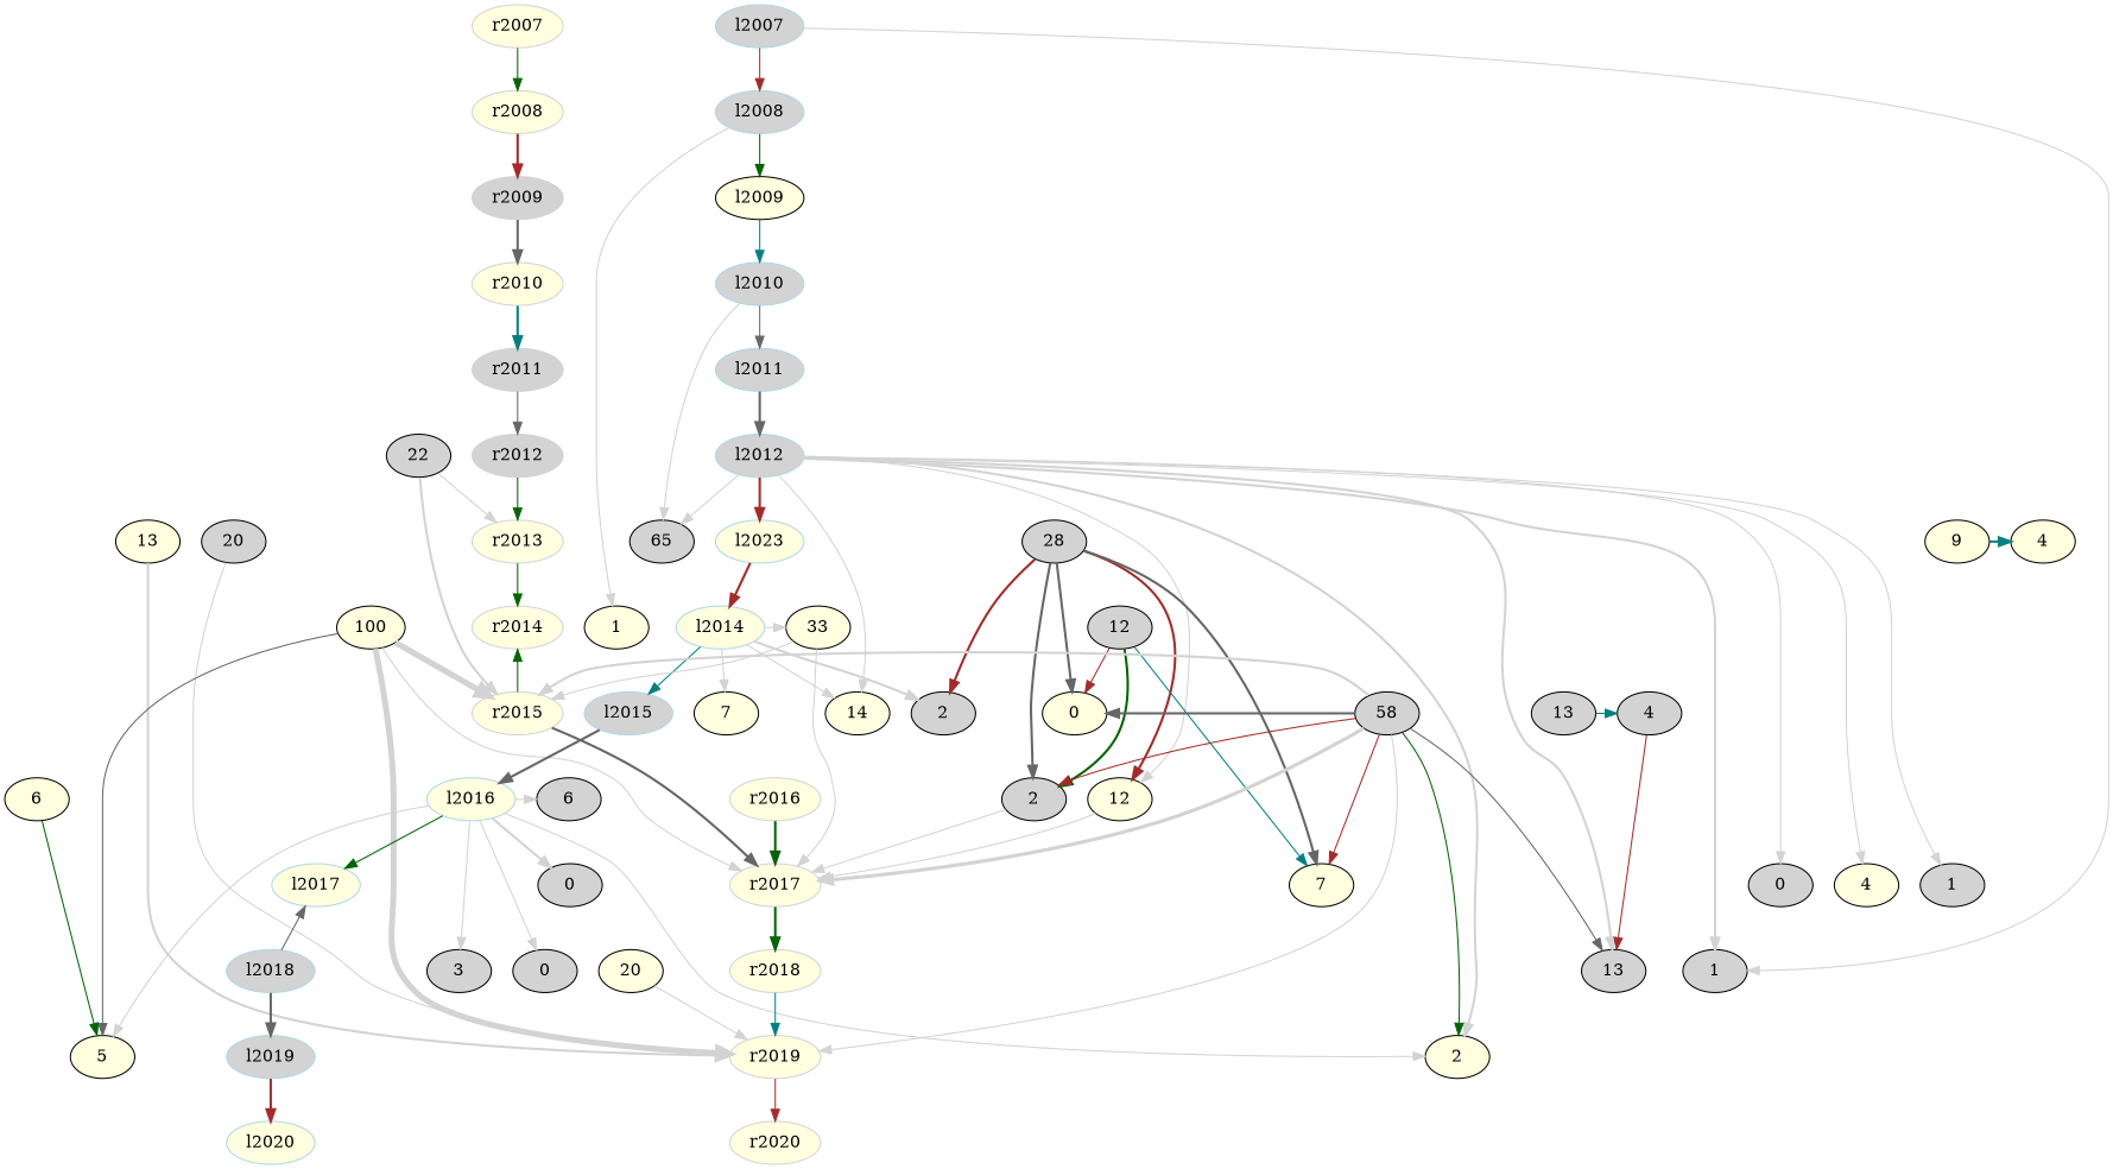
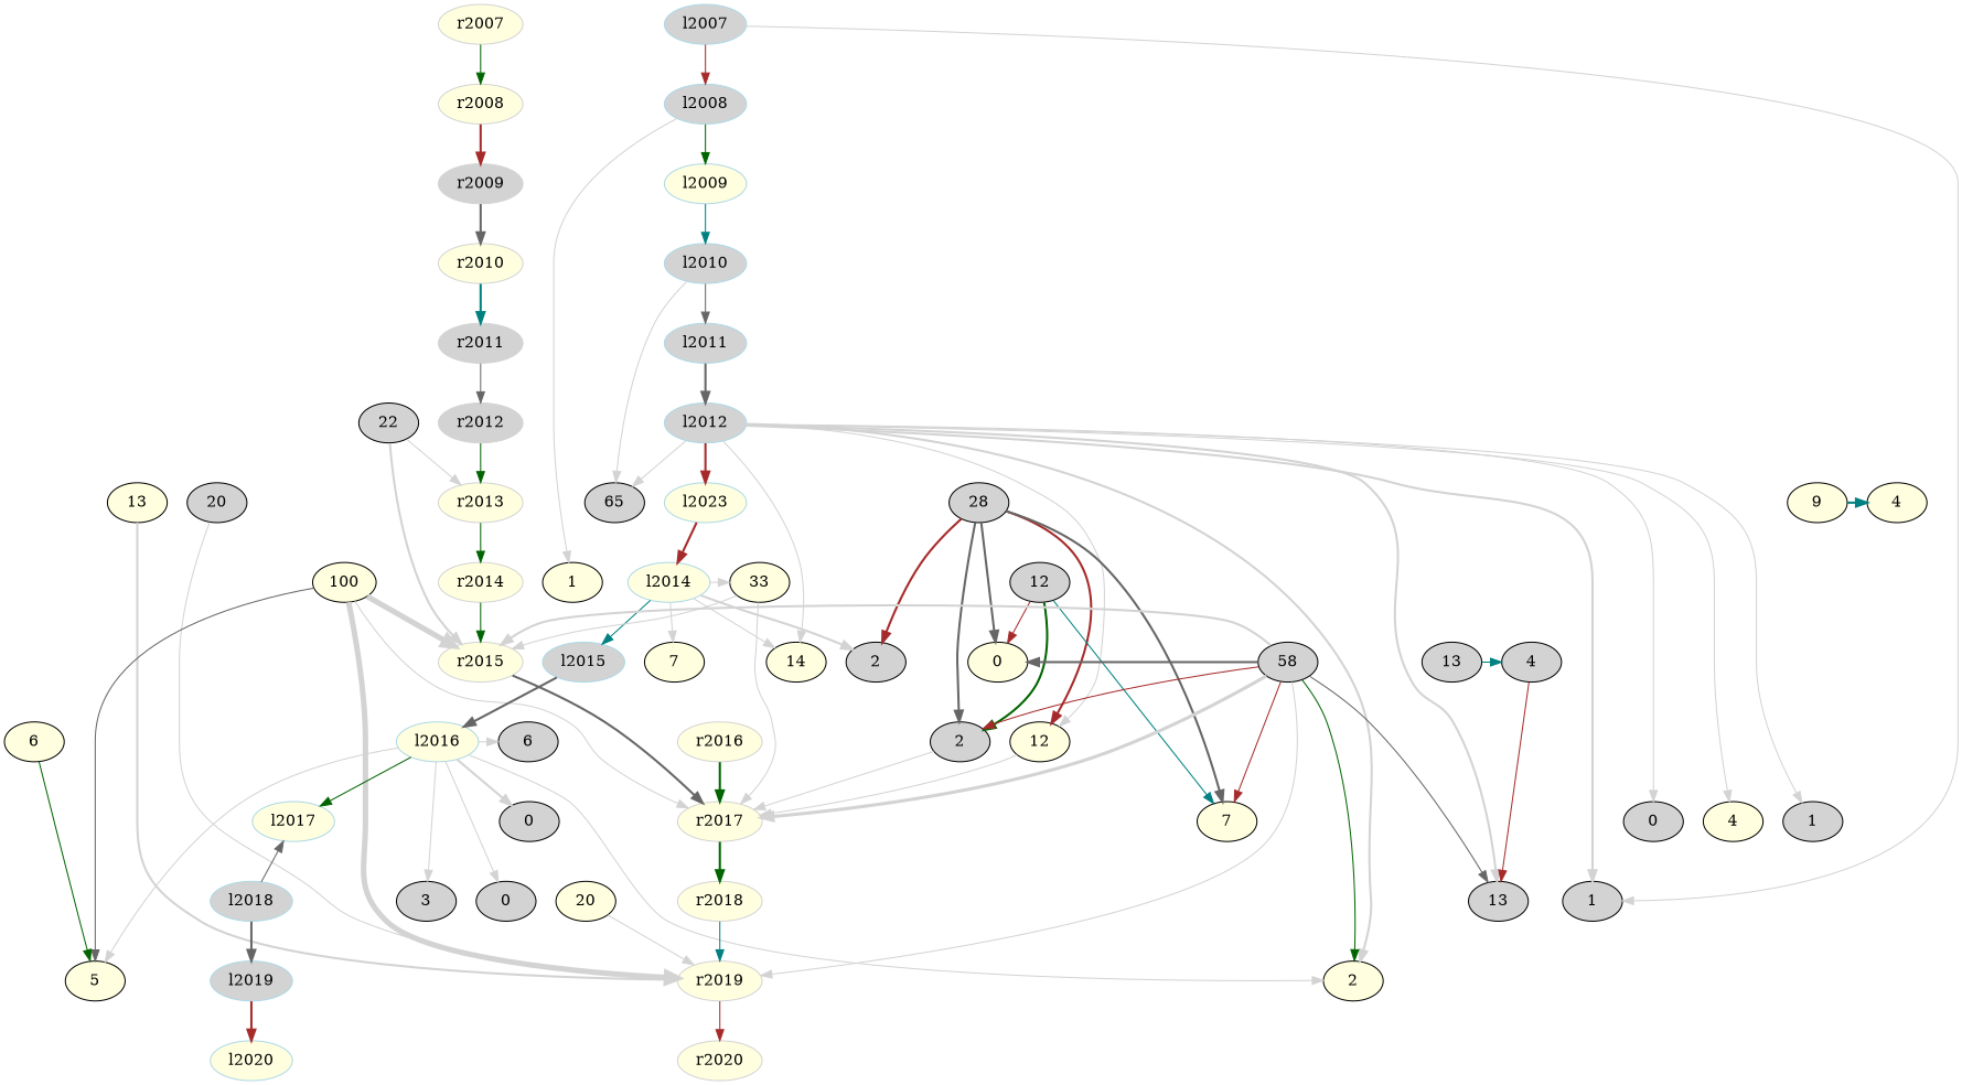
  digraph {
    crossing_type=0
    node [fillcolor=lightyellow style=filled]
    edge [color=lightgray weight=10000]
    l2007 [color=lightblue fillcolor=lightgrey]
    r2007 [color=lightgrey]
    l2008 [color=lightblue fillcolor=lightgrey]
    r2008 [color=lightgrey]
-   l2009 [color=black]
+   l2009 [color=lightblue]
    r2009 [color=lightgrey fillcolor=lightgrey]
    l2010 [color=lightblue fillcolor=lightgrey]
    r2010 [color=lightgrey]
    l2011 [color=lightblue fillcolor=lightgrey]
    r2011 [color=lightgrey fillcolor=lightgrey]
    l2012 [color=lightblue fillcolor=lightgrey]
    n12 [fillcolor=lightgrey label=22]
    r2012 [color=lightgrey fillcolor=lightgrey]
    n14 [color=lightblue label=l2023]
    n15 [fillcolor=lightgrey label=65]
    n16 [fillcolor=lightgrey label=20]
    n17 [label=9]
    n18 [fillcolor=lightgrey label=28]
    n19 [label=4]
    n20 [label=13]
    r2013 [color=lightgrey]
    l2014 [color=lightblue]
    n23 [label=100]
    n24 [fillcolor=lightgrey label=12]
    n25 [label=33]
    n26 [label=1]
    r2014 [color=lightgrey]
    l2015 [color=lightblue fillcolor=lightgrey]
    n29 [fillcolor=lightgrey label=4]
    n30 [label=0]
    n31 [label=7]
    n32 [label=14]
    n33 [fillcolor=lightgrey label=2]
    n34 [fillcolor=lightgrey label=58]
    n35 [fillcolor=lightgrey label=13]
    r2015 [color=lightgrey]
    l2016 [color=lightblue]
    n38 [label=12]
    n39 [fillcolor=lightgrey label=6]
    n40 [label=6]
    n41 [fillcolor=lightgrey label=2]
    r2016 [color=lightgrey]
    l2017 [color=lightblue]
    n44 [fillcolor=lightgrey label=0]
    n45 [label=7]
    n46 [label=4]
    n47 [fillcolor=lightgrey label=0]
    n48 [fillcolor=lightgrey label=1]
    r2017 [color=lightgrey]
    l2018 [color=lightblue fillcolor=lightgrey]
    n51 [fillcolor=lightgrey label=3]
    n52 [label=20]
    n53 [fillcolor=lightgrey label=1]
    n54 [fillcolor=lightgrey label=0]
    n55 [fillcolor=lightgrey label=13]
    r2018 [color=lightgrey]
    l2019 [color=lightblue fillcolor=lightgrey]
    n58 [label=5]
    n59 [label=2]
    r2019 [color=lightgrey]
    l2020 [color=lightblue]
    r2020 [color=lightgrey]
    subgraph sub_1 {
      rank=same
      l2007
      r2007
    }
    subgraph sub_2 {
      rank=same
      l2008
      r2008
    }
    subgraph sub_3 {
      rank=same
      l2009
      r2009
    }
    subgraph sub_4 {
      rank=same
      l2010
      r2010
    }
    subgraph sub_5 {
      rank=same
      l2011
      r2011
    }
    subgraph sub_6 {
      rank=same
      l2012
      n12
      r2012
    }
    subgraph sub_7 {
      rank=same
      n14
      n15
      n16
      n17
      n18
      n19
      n20
      r2013
    }
    subgraph sub_8 {
      rank=same
      l2014
      n23
      n24
      n25
      n26
      r2014
    }
    subgraph sub_9 {
      rank=same
      l2015
      n29
      n30
      n31
      n32
      n33
      n34
      n35
      r2015
    }
    subgraph sub_10 {
      rank=same
      l2016
      n38
      n39
      n40
      n41
      r2016
    }
    subgraph sub_11 {
      rank=same
      l2017
      n44
      n45
      n46
      n47
      n48
      r2017
    }
    subgraph sub_12 {
      rank=same
      l2018
      n51
      n52
      n53
      n54
      n55
      r2018
    }
    subgraph sub_13 {
      rank=same
      l2019
      n58
      n59
      r2019
    }
    subgraph sub_14 {
      rank=same
      l2020
      r2020
    }
    subgraph sub_15 {
      n12
      n15
      n16
      n17
      n18
      n19
      n20
      n23
      n24
      n25
      n26
      n29
      n30
      n31
      n32
      n33
      n34
      n35
      n38
      n39
      n40
      n41
      n44
      n45
      n46
      n47
      n48
      n51
      n52
      n53
      n54
      n55
      n58
      n59
    }
    subgraph sub_16 {
      color=lightgrey
      label=left
      style=filled
      l2007
      l2008
      l2009
      l2010
      l2011
      l2012
      n14
      l2014
      l2015
      l2016
      l2017
      l2018
      l2019
      l2020
    }
    subgraph sub_17 {
      color=lightgrey
      label=right
      style=filled
      r2007
      r2008
      r2009
      r2010
      r2011
      r2012
      r2013
      r2014
      r2015
      r2016
      r2017
      r2018
      r2019
      r2020
    }
    l2007 -> l2008 [color=brown style=solid]
    l2007 -> n53 [penwidth=1 weight=1]
    r2007 -> r2008 [color=darkgreen style=solid]
    l2008 -> l2009 [color=darkgreen style=solid]
    l2008 -> n26 [penwidth=1 weight=1]
    r2008 -> r2009 [color=brown style=bold]
    l2009 -> l2010 [color=teal style=solid]
    r2009 -> r2010 [color=gray40 style=bold]
    l2010 -> l2011 [color=gray40 style=solid]
    l2010 -> n15 [penwidth=1 weight=1]
    r2010 -> r2011 [color=teal style=bold]
    l2011 -> l2012 [color=gray40 style=bold]
    r2011 -> r2012 [color=gray40 style=solid]
    l2012 -> n14 [color=brown style=bold]
    l2012 -> n15 [penwidth=1 weight=1]
    l2012 -> n32 [penwidth=1 weight=1]
    l2012 -> n38 [penwidth=1 weight=1]
    l2012 -> n44 [penwidth=1 weight=1]
    l2012 -> n46 [penwidth=1 weight=1]
    l2012 -> n48 [penwidth=1 weight=1]
    l2012 -> n53 [penwidth=2 weight=2]
    l2012 -> n55 [penwidth=2 weight=2]
    l2012 -> n59 [penwidth=2 weight=2]
    n12 -> r2013 [penwidth=1 weight=1]
    n12 -> r2015 [penwidth=2 weight=2]
    r2012 -> r2013 [color=darkgreen style=solid]
    n14 -> l2014 [color=brown style=bold]
    n16 -> r2019 [penwidth=1 weight=1]
    n17 -> n19 [color=teal style=bold weight=10]
    n18 -> n30 [color=gray40 style=bold weight=10]
    n18 -> n33 [color=brown style=bold weight=10]
    n18 -> n38 [color=brown style=bold weight=10]
    n18 -> n41 [color=gray40 style=bold weight=10]
    n18 -> n45 [color=gray40 style=bold weight=10]
    n19 -> l2012 [constraint=false style=invis weight=0 color=""]
    n20 -> r2019 [penwidth=2 weight=2]
    r2013 -> r2014 [color=darkgreen style=solid]
    l2014 -> n25 [penwidth=1 weight=1]
    l2014 -> l2015 [color=teal style=solid]
    l2014 -> n31 [penwidth=1 weight=1]
    l2014 -> n32 [penwidth=1 weight=1]
    l2014 -> n33 [penwidth=2 weight=2]
    n23 -> r2015 [penwidth=5 weight=5]
    n23 -> r2017 [penwidth=1 weight=1]
    n23 -> n58 [color=gray40 style=solid weight=10]
    n23 -> r2019 [penwidth=5 weight=5]
    n24 -> n30 [color=brown style=solid weight=10]
    n24 -> n41 [color=darkgreen style=bold weight=10]
    n24 -> n45 [color=teal style=solid weight=10]
    n25 -> r2015 [penwidth=1 weight=1]
    n25 -> r2017 [penwidth=1 weight=1]
-   r2015 -> r2014 [color=darkgreen style=solid]
+   r2014 -> r2015 [color=darkgreen style=solid]
    l2015 -> l2016 [color=gray40 style=bold]
    n29 -> n55 [color=brown style=solid weight=10]
    n34 -> n30 [color=gray40 style=bold weight=10]
    n34 -> r2015 [penwidth=2 weight=2]
    n34 -> n41 [color=brown style=solid weight=10]
    n34 -> n45 [color=brown style=solid weight=10]
    n34 -> r2017 [penwidth=3 weight=3]
    n34 -> n55 [color=gray40 style=solid weight=10]
    n34 -> n59 [color=darkgreen style=solid weight=10]
    n34 -> r2019 [penwidth=1 weight=1]
    n35 -> n29 [color=teal style=solid weight=10]
    r2015 -> r2017 [color=gray40 style=bold]
    l2016 -> n39 [penwidth=1 weight=1]
    l2016 -> l2017 [color=darkgreen style=solid]
    l2016 -> n47 [penwidth=2 weight=2]
    l2016 -> n51 [penwidth=1 weight=1]
    l2016 -> n54 [penwidth=1 weight=1]
    l2016 -> n58 [penwidth=1 weight=1]
    l2016 -> n59 [penwidth=1 weight=1]
    n38 -> r2017 [penwidth=1 weight=1]
    n40 -> n58 [color=darkgreen style=solid weight=10]
    n41 -> r2017 [penwidth=1 weight=1]
    r2016 -> r2017 [color=darkgreen style=bold]
    r2017 -> r2018 [color=darkgreen style=bold]
    l2018 -> l2017 [color=gray40 style=solid]
    l2018 -> l2019 [color=gray40 style=bold]
    n52 -> r2019 [penwidth=1 weight=1]
    r2018 -> r2019 [color=teal style=solid]
    l2019 -> l2020 [color=brown style=bold]
    r2019 -> r2020 [color=brown style=solid]
  }
